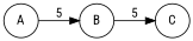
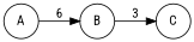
  digraph {
    fontname="Roboto Condensed"
    rankdir=LR
    node [fontname="Roboto Condensed" shape=circle]
    edge [fontname="Roboto Condensed"]
    A
    B
    C
-   A -> B [label=5]
-   B -> C [label=5]
+   A -> B [label=6]
+   B -> C [label=3]
  }
